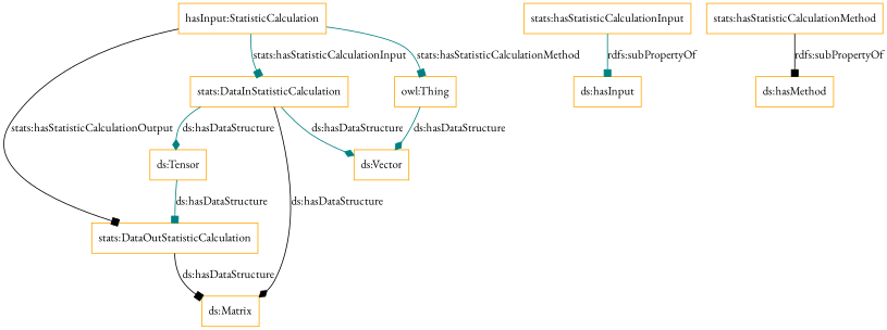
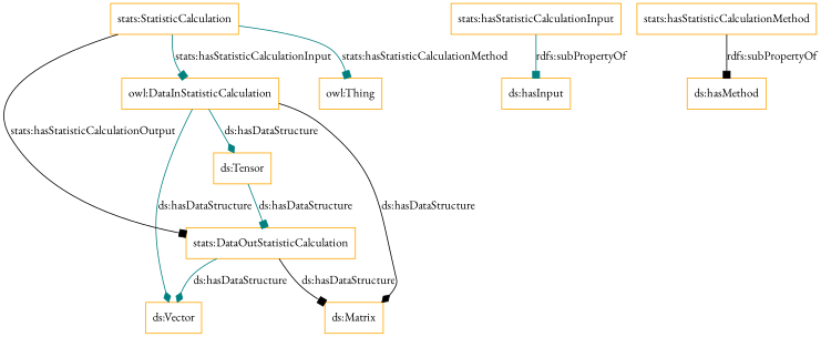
  digraph {
    fontname="EB Garamond"
    rankdir=TB
    node [color=orange fontname="EB Garamond" shape=rectangle]
    edge [arrowhead=box color=teal fontname="EB Garamond"]
    "stats:DataOutStatisticCalculation"
    "ds:Vector"
    "ds:Matrix"
    "ds:Tensor"
-   "stats:DataInStatisticCalculation"
-   "stats:StatisticCalculation" [label="hasInput:StatisticCalculation"]
+   "stats:DataInStatisticCalculation" [label="owl:DataInStatisticCalculation"]
+   "stats:StatisticCalculation"
    "owl:Thing"
    "stats:hasStatisticCalculationInput"
    "ds:hasInput"
    "stats:hasStatisticCalculationMethod"
    "ds:hasMethod"
-   "owl:Thing" -> "ds:Vector" [arrowhead=diamond label="ds:hasDataStructure"]
+   "stats:DataOutStatisticCalculation" -> "ds:Vector" [arrowhead=diamond label="ds:hasDataStructure"]
    "stats:DataOutStatisticCalculation" -> "ds:Matrix" [color=black label="ds:hasDataStructure"]
    "ds:Tensor" -> "stats:DataOutStatisticCalculation" [label="ds:hasDataStructure"]
    "stats:DataInStatisticCalculation" -> "ds:Vector" [arrowhead=diamond label="ds:hasDataStructure"]
    "stats:DataInStatisticCalculation" -> "ds:Matrix" [arrowhead=diamond color=black label="ds:hasDataStructure"]
    "stats:DataInStatisticCalculation" -> "ds:Tensor" [arrowhead=diamond label="ds:hasDataStructure"]
    "stats:StatisticCalculation" -> "stats:DataOutStatisticCalculation" [color=black label="stats:hasStatisticCalculationOutput"]
    "stats:StatisticCalculation" -> "stats:DataInStatisticCalculation" [label="stats:hasStatisticCalculationInput"]
    "stats:StatisticCalculation" -> "owl:Thing" [label="stats:hasStatisticCalculationMethod"]
    "stats:hasStatisticCalculationInput" -> "ds:hasInput" [label="rdfs:subPropertyOf"]
    "stats:hasStatisticCalculationMethod" -> "ds:hasMethod" [color=black label="rdfs:subPropertyOf"]
  }
